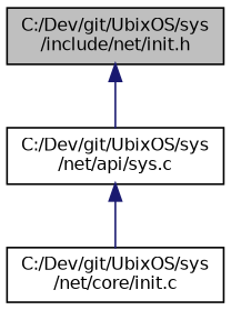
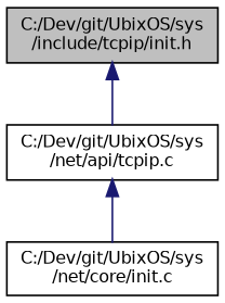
  digraph {
    node [color=black fillcolor=white fontname=Helvetica fontsize=10 shape=record style=filled]
    edge [color=midnightblue dir=back fontname=Helvetica fontsize=10 labelfontname=Helvetica labelfontsize=10 style=solid]
-   n1 [fillcolor=grey75 fontcolor=black height=0.2 label="C:/Dev/git/UbixOS/sys\l/include/net/init.h" width=0.4]
-   n2 [height=0.2 label="C:/Dev/git/UbixOS/sys\l/net/api/sys.c" width=0.4]
+   n1 [fillcolor=grey75 fontcolor=black height=0.2 label="C:/Dev/git/UbixOS/sys\l/include/tcpip/init.h" width=0.4]
+   n2 [height=0.2 label="C:/Dev/git/UbixOS/sys\l/net/api/tcpip.c" width=0.4]
    n3 [height=0.2 label="C:/Dev/git/UbixOS/sys\l/net/core/init.c" width=0.4]
    n1 -> n2
    n2 -> n3
  }
